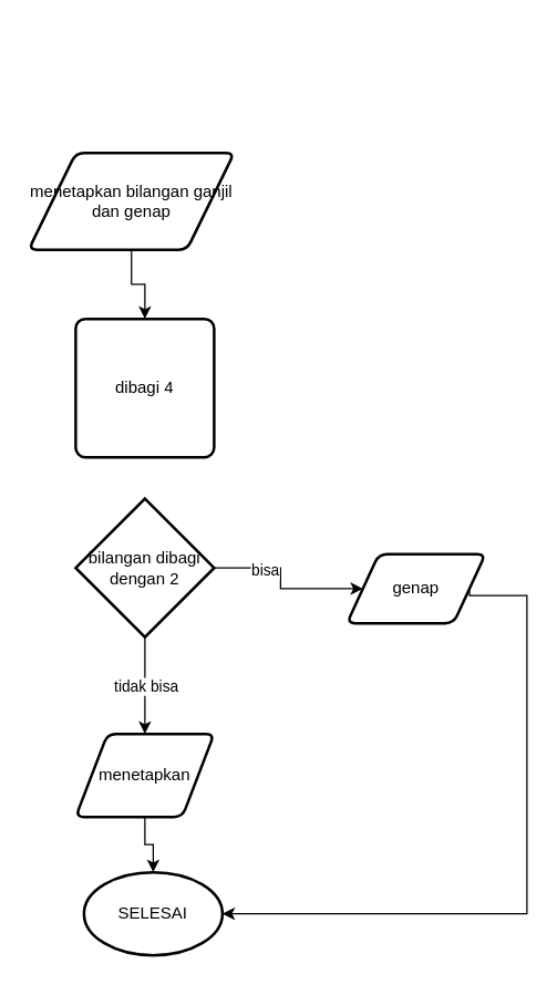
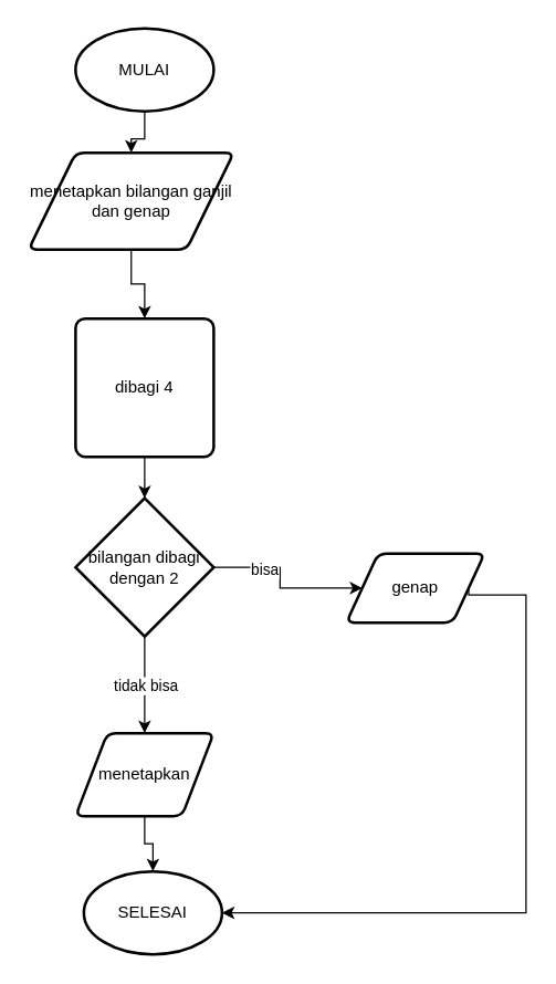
  <mxCell id="0" />
  <mxCell id="1" parent="0" />
+ <mxCell id="2" value="" style="edgeStyle=orthogonalEdgeStyle;rounded=0;orthogonalLoop=1;jettySize=auto;html=1;" edge="1" parent="1" source="3" target="5"><mxGeometry relative="1" as="geometry" /></mxCell>
+ <mxCell id="3" value="MULAI" style="strokeWidth=2;html=1;shape=mxgraph.flowchart.start_1;whiteSpace=wrap;" vertex="1" parent="1"><mxGeometry x="54" y="20" width="100" height="60" as="geometry" /></mxCell>
  <mxCell id="4" value="" style="edgeStyle=orthogonalEdgeStyle;rounded=0;orthogonalLoop=1;jettySize=auto;html=1;" edge="1" parent="1" source="5" target="7"><mxGeometry relative="1" as="geometry" /></mxCell>
  <mxCell id="5" value="menetapkan bilangan ganjil dan genap" style="shape=parallelogram;html=1;strokeWidth=2;perimeter=parallelogramPerimeter;whiteSpace=wrap;rounded=1;arcSize=12;size=0.23;" vertex="1" parent="1"><mxGeometry x="20" y="110" width="148.5" height="70" as="geometry" /></mxCell>
+ <mxCell id="6" value="" style="edgeStyle=orthogonalEdgeStyle;rounded=0;orthogonalLoop=1;jettySize=auto;html=1;" edge="1" parent="1" source="7" target="12"><mxGeometry relative="1" as="geometry" /></mxCell>
  <mxCell id="7" value="dibagi 4" style="rounded=1;whiteSpace=wrap;html=1;absoluteArcSize=1;arcSize=14;strokeWidth=2;" vertex="1" parent="1"><mxGeometry x="54" y="230" width="100" height="100" as="geometry" /></mxCell>
  <mxCell id="8" value="" style="edgeStyle=orthogonalEdgeStyle;rounded=0;orthogonalLoop=1;jettySize=auto;html=1;" edge="1" parent="1" source="12" target="13"><mxGeometry relative="1" as="geometry" /></mxCell>
  <mxCell id="9" value="bisa" style="edgeLabel;html=1;align=center;verticalAlign=middle;resizable=0;points=[];" vertex="1" connectable="0" parent="8"><mxGeometry x="-0.42" y="-1" relative="1" as="geometry"><mxPoint as="offset" /></mxGeometry></mxCell>
  <mxCell id="10" value="" style="edgeStyle=orthogonalEdgeStyle;rounded=0;orthogonalLoop=1;jettySize=auto;html=1;" edge="1" parent="1" source="12" target="15"><mxGeometry relative="1" as="geometry" /></mxCell>
  <mxCell id="11" value="tidak bisa" style="edgeLabel;html=1;align=center;verticalAlign=middle;resizable=0;points=[];" vertex="1" connectable="0" parent="10"><mxGeometry relative="1" as="geometry"><mxPoint as="offset" /></mxGeometry></mxCell>
  <mxCell id="12" value="bilangan dibagi dengan 2" style="strokeWidth=2;html=1;shape=mxgraph.flowchart.decision;whiteSpace=wrap;" vertex="1" parent="1"><mxGeometry x="54" y="360" width="100" height="100" as="geometry" /></mxCell>
  <mxCell id="13" value="genap" style="shape=parallelogram;html=1;strokeWidth=2;perimeter=parallelogramPerimeter;whiteSpace=wrap;rounded=1;arcSize=12;size=0.23;" vertex="1" parent="1"><mxGeometry x="250" y="400" width="100" height="50" as="geometry" /></mxCell>
  <mxCell id="14" value="" style="edgeStyle=orthogonalEdgeStyle;rounded=0;orthogonalLoop=1;jettySize=auto;html=1;" edge="1" parent="1" source="15" target="16"><mxGeometry relative="1" as="geometry" /></mxCell>
  <mxCell id="15" value="menetapkan" style="shape=parallelogram;html=1;strokeWidth=2;perimeter=parallelogramPerimeter;whiteSpace=wrap;rounded=1;arcSize=12;size=0.23;" vertex="1" parent="1"><mxGeometry x="54" y="530" width="100" height="60" as="geometry" /></mxCell>
  <mxCell id="16" value="SELESAI" style="strokeWidth=2;html=1;shape=mxgraph.flowchart.start_1;whiteSpace=wrap;" vertex="1" parent="1"><mxGeometry x="60" y="630" width="100" height="60" as="geometry" /></mxCell>
  <mxCell id="17" style="edgeStyle=orthogonalEdgeStyle;rounded=0;orthogonalLoop=1;jettySize=auto;html=1;exitX=1;exitY=0.5;exitDx=0;exitDy=0;entryX=1;entryY=0.5;entryDx=0;entryDy=0;entryPerimeter=0;" edge="1" parent="1" source="13" target="16"><mxGeometry relative="1" as="geometry"><Array as="points"><mxPoint x="380" y="430" /><mxPoint x="380" y="660" /></Array></mxGeometry></mxCell>
